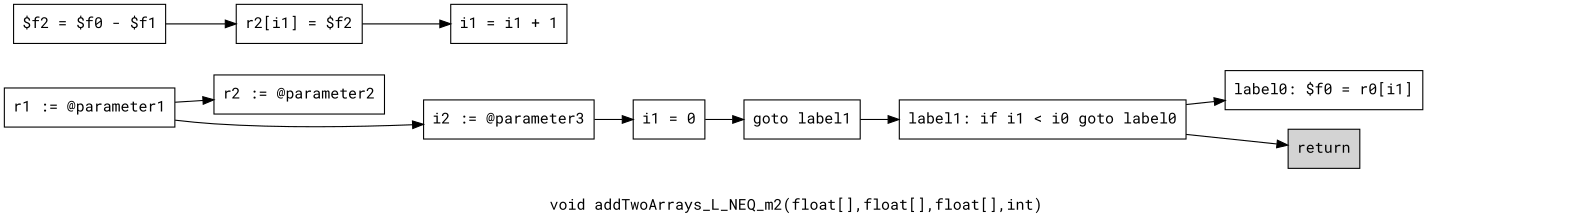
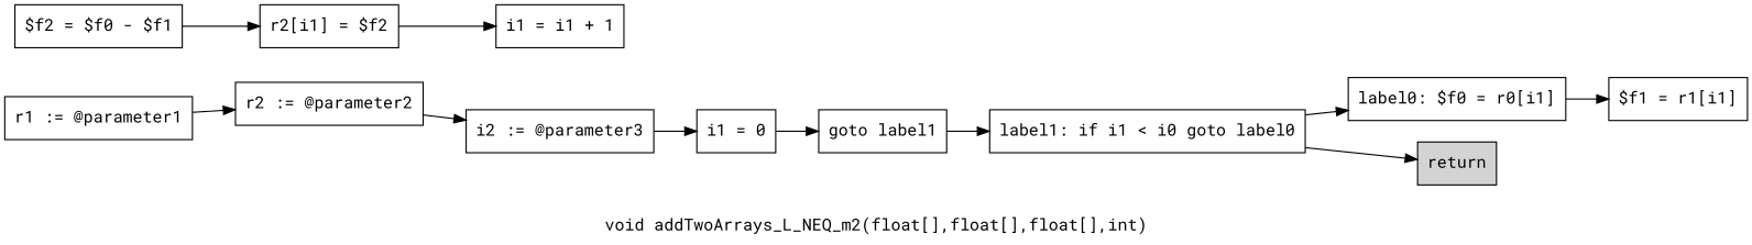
  digraph {
    fontname="Roboto Mono"
    label="void addTwoArrays_L_NEQ_m2(float[],float[],float[],int)"
    rankdir=LR
    node [fontname="Roboto Mono" shape=box]
    edge [fontname="Roboto Mono"]
    n1 [label="r1 := @parameter1"]
    n2 [label="r2 := @parameter2"]
    n3 [label="i2 := @parameter3"]
    n4 [label="i1 = 0"]
    n5 [label="goto label1"]
    n6 [label="label1: if i1 < i0 goto label0"]
    n7 [label="label0: $f0 = r0[i1]"]
    n8 [fillcolor=lightgray label=return style=filled]
+   n9 [label="$f1 = r1[i1]"]
    n10 [label="$f2 = $f0 - $f1"]
    n11 [label="r2[i1] = $f2"]
    n12 [label="i1 = i1 + 1"]
    n1 -> n2
-   n1 -> n3
+   n2 -> n3
    n3 -> n4
    n4 -> n5
    n5 -> n6
    n6 -> n7
    n6 -> n8
+   n7 -> n9
    n10 -> n11
    n11 -> n12
  }
